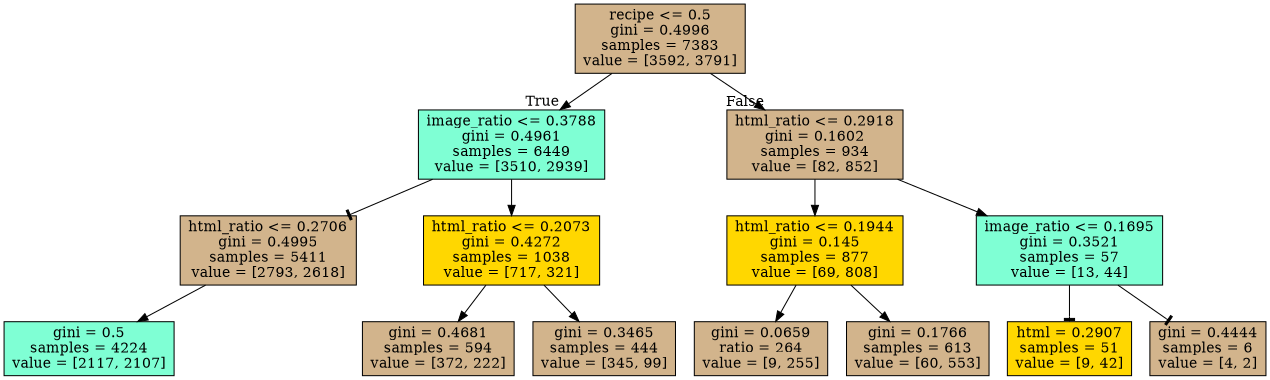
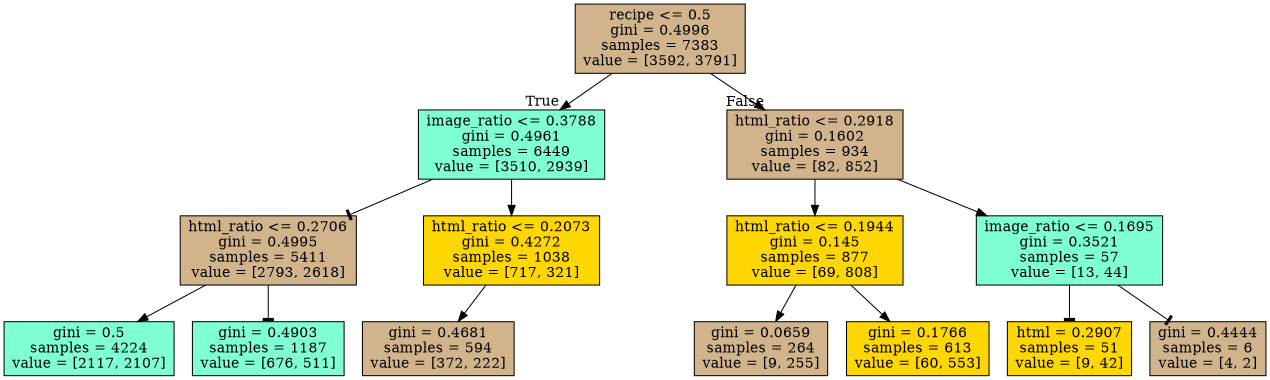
  digraph {
    node [fillcolor=tan shape=box style=filled]
    edge [arrowhead=normal]
    n1 [label="recipe <= 0.5\ngini = 0.4996\nsamples = 7383\nvalue = [3592, 3791]"]
    n2 [fillcolor=aquamarine label="image_ratio <= 0.3788\ngini = 0.4961\nsamples = 6449\nvalue = [3510, 2939]"]
    n3 [label="html_ratio <= 0.2918\ngini = 0.1602\nsamples = 934\nvalue = [82, 852]"]
    n4 [label="html_ratio <= 0.2706\ngini = 0.4995\nsamples = 5411\nvalue = [2793, 2618]"]
    n5 [fillcolor=gold label="html_ratio <= 0.2073\ngini = 0.4272\nsamples = 1038\nvalue = [717, 321]"]
    n6 [fillcolor=gold label="html_ratio <= 0.1944\ngini = 0.145\nsamples = 877\nvalue = [69, 808]"]
    n7 [fillcolor=aquamarine label="image_ratio <= 0.1695\ngini = 0.3521\nsamples = 57\nvalue = [13, 44]"]
    n8 [fillcolor=aquamarine label="gini = 0.5\nsamples = 4224\nvalue = [2117, 2107]"]
+   n9 [fillcolor=aquamarine label="gini = 0.4903\nsamples = 1187\nvalue = [676, 511]"]
    n10 [label="gini = 0.4681\nsamples = 594\nvalue = [372, 222]"]
-   n11 [label="gini = 0.3465\nsamples = 444\nvalue = [345, 99]"]
-   n12 [label="gini = 0.0659\nratio = 264\nvalue = [9, 255]"]
-   n13 [label="gini = 0.1766\nsamples = 613\nvalue = [60, 553]"]
+   n12 [label="gini = 0.0659\nsamples = 264\nvalue = [9, 255]"]
+   n13 [fillcolor=gold label="gini = 0.1766\nsamples = 613\nvalue = [60, 553]"]
    n14 [fillcolor=gold label="html = 0.2907\nsamples = 51\nvalue = [9, 42]"]
    n15 [label="gini = 0.4444\nsamples = 6\nvalue = [4, 2]"]
    n1 -> n2 [headlabel=True labelangle=45 labeldistance=2.5]
    n1 -> n3 [headlabel=False labelangle=-45 labeldistance=2.5]
    n2 -> n4 [arrowhead=tee]
    n2 -> n5
    n3 -> n6
    n3 -> n7
    n4 -> n8
+   n4 -> n9 [arrowhead=tee]
    n5 -> n10
-   n5 -> n11
    n6 -> n12
    n6 -> n13
    n7 -> n14 [arrowhead=tee]
    n7 -> n15 [arrowhead=tee]
  }
